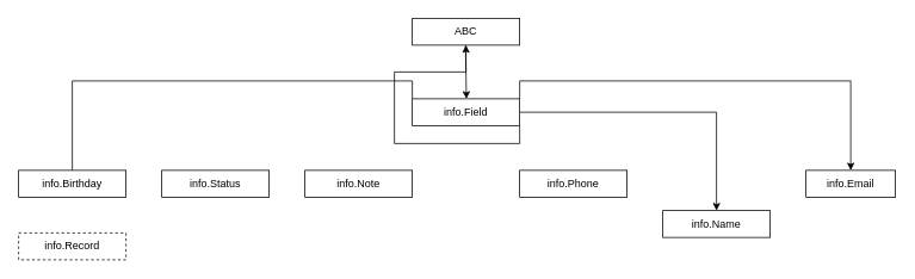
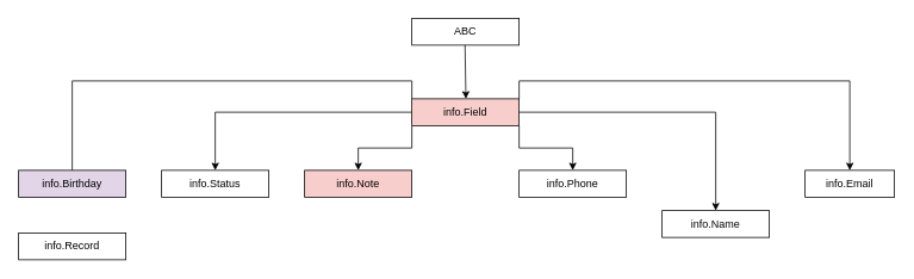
  <mxCell id="0" />
  <mxCell id="1" parent="0" />
  <mxCell id="2" value="ABC" style="rounded=0;whiteSpace=wrap;html=1;" vertex="1" parent="1"><mxGeometry x="460" y="20" width="120" height="30" as="geometry" /></mxCell>
+ <mxCell id="3" style="edgeStyle=orthogonalEdgeStyle;rounded=0;orthogonalLoop=1;jettySize=auto;html=1;exitX=0;exitY=1;exitDx=0;exitDy=0;" edge="1" parent="1" source="9" target="11"><mxGeometry relative="1" as="geometry" /></mxCell>
+ <mxCell id="4" style="edgeStyle=orthogonalEdgeStyle;rounded=0;orthogonalLoop=1;jettySize=auto;html=1;exitX=0;exitY=0.5;exitDx=0;exitDy=0;entryX=0.5;entryY=0;entryDx=0;entryDy=0;" edge="1" parent="1" source="9" target="14"><mxGeometry relative="1" as="geometry" /></mxCell>
  <mxCell id="5" style="edgeStyle=orthogonalEdgeStyle;rounded=0;orthogonalLoop=1;jettySize=auto;html=1;exitX=0;exitY=0;exitDx=0;exitDy=0;entryX=0.5;entryY=0;entryDx=0;entryDy=0;endArrow=none;" edge="1" parent="1" source="9" target="15"><mxGeometry relative="1" as="geometry" /></mxCell>
- <mxCell id="6" style="edgeStyle=orthogonalEdgeStyle;rounded=0;orthogonalLoop=1;jettySize=auto;html=1;exitX=1;exitY=1;exitDx=0;exitDy=0;" edge="1" parent="1" source="9" target="2"><mxGeometry relative="1" as="geometry" /></mxCell>
+ <mxCell id="6" style="edgeStyle=orthogonalEdgeStyle;rounded=0;orthogonalLoop=1;jettySize=auto;html=1;exitX=1;exitY=1;exitDx=0;exitDy=0;" edge="1" parent="1" source="9" target="13"><mxGeometry relative="1" as="geometry" /></mxCell>
  <mxCell id="7" style="edgeStyle=orthogonalEdgeStyle;rounded=0;orthogonalLoop=1;jettySize=auto;html=1;exitX=1;exitY=0.5;exitDx=0;exitDy=0;entryX=0.5;entryY=0;entryDx=0;entryDy=0;" edge="1" parent="1" source="9" target="12"><mxGeometry relative="1" as="geometry" /></mxCell>
  <mxCell id="8" style="edgeStyle=orthogonalEdgeStyle;rounded=0;orthogonalLoop=1;jettySize=auto;html=1;exitX=1;exitY=0;exitDx=0;exitDy=0;entryX=0.5;entryY=0;entryDx=0;entryDy=0;" edge="1" parent="1" source="9" target="16"><mxGeometry relative="1" as="geometry" /></mxCell>
- <mxCell id="9" value="info.Field" style="rounded=0;whiteSpace=wrap;html=1;" vertex="1" parent="1"><mxGeometry x="460" y="110" width="120" height="30" as="geometry" /></mxCell>
+ <mxCell id="9" value="info.Field" style="rounded=0;whiteSpace=wrap;html=1;fillColor=#f8cecc;" vertex="1" parent="1"><mxGeometry x="460" y="110" width="120" height="30" as="geometry" /></mxCell>
  <mxCell id="10" value="" style="endArrow=classic;html=1;rounded=0;" edge="1" parent="1"><mxGeometry width="50" height="50" relative="1" as="geometry"><mxPoint x="519.5" y="50" as="sourcePoint" /><mxPoint x="520.5" y="110" as="targetPoint" /></mxGeometry></mxCell>
- <mxCell id="11" value="info.Note" style="rounded=0;whiteSpace=wrap;html=1;" vertex="1" parent="1"><mxGeometry x="340" y="190" width="120" height="30" as="geometry" /></mxCell>
+ <mxCell id="11" value="info.Note" style="rounded=0;whiteSpace=wrap;html=1;fillColor=#f8cecc;" vertex="1" parent="1"><mxGeometry x="340" y="190" width="120" height="30" as="geometry" /></mxCell>
  <mxCell id="12" value="info.Name" style="rounded=0;whiteSpace=wrap;html=1;" vertex="1" parent="1"><mxGeometry x="740" y="235" width="120" height="30" as="geometry" /></mxCell>
  <mxCell id="13" value="info.Phone" style="rounded=0;whiteSpace=wrap;html=1;" vertex="1" parent="1"><mxGeometry x="580" y="190" width="120" height="30" as="geometry" /></mxCell>
  <mxCell id="14" value="info.Status" style="rounded=0;whiteSpace=wrap;html=1;" vertex="1" parent="1"><mxGeometry x="180" y="190" width="120" height="30" as="geometry" /></mxCell>
- <mxCell id="15" value="info.Birthday" style="rounded=0;whiteSpace=wrap;html=1;" vertex="1" parent="1"><mxGeometry x="20" y="190" width="120" height="30" as="geometry" /></mxCell>
+ <mxCell id="15" value="info.Birthday" style="rounded=0;whiteSpace=wrap;html=1;fillColor=#e1d5e7;" vertex="1" parent="1"><mxGeometry x="20" y="190" width="120" height="30" as="geometry" /></mxCell>
  <mxCell id="16" value="info.Email" style="rounded=0;whiteSpace=wrap;html=1;" vertex="1" parent="1"><mxGeometry x="900" y="190" width="100" height="30" as="geometry" /></mxCell>
- <mxCell id="17" value="info.Record" style="rounded=0;whiteSpace=wrap;html=1;dashed=1;" vertex="1" parent="1"><mxGeometry x="20" y="260" width="120" height="30" as="geometry" /></mxCell>
+ <mxCell id="17" value="info.Record" style="rounded=0;whiteSpace=wrap;html=1;" vertex="1" parent="1"><mxGeometry x="20" y="260" width="120" height="30" as="geometry" /></mxCell>
  <mxCell id="18" style="edgeStyle=orthogonalEdgeStyle;rounded=0;orthogonalLoop=1;jettySize=auto;html=1;exitX=0.5;exitY=1;exitDx=0;exitDy=0;" edge="1" parent="1" source="15" target="15"><mxGeometry relative="1" as="geometry" /></mxCell>
